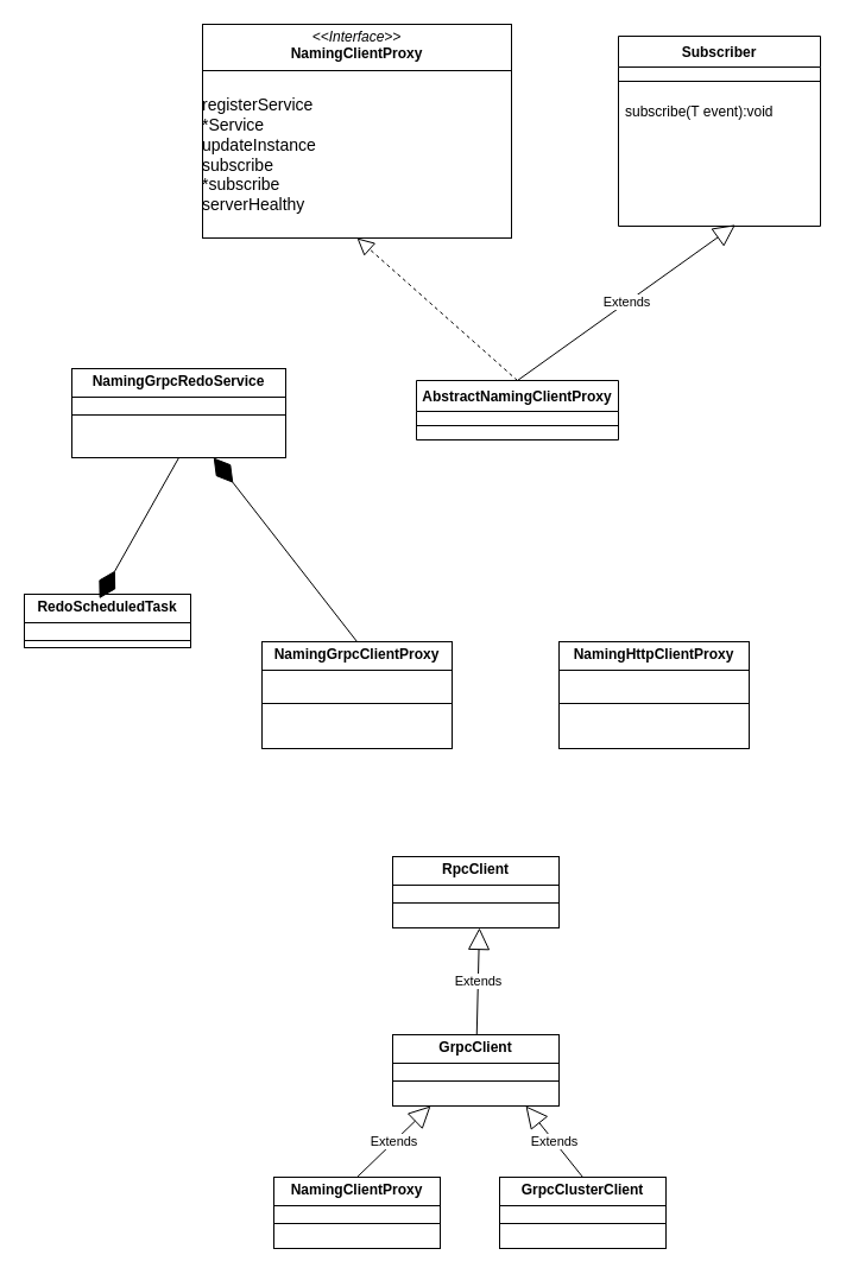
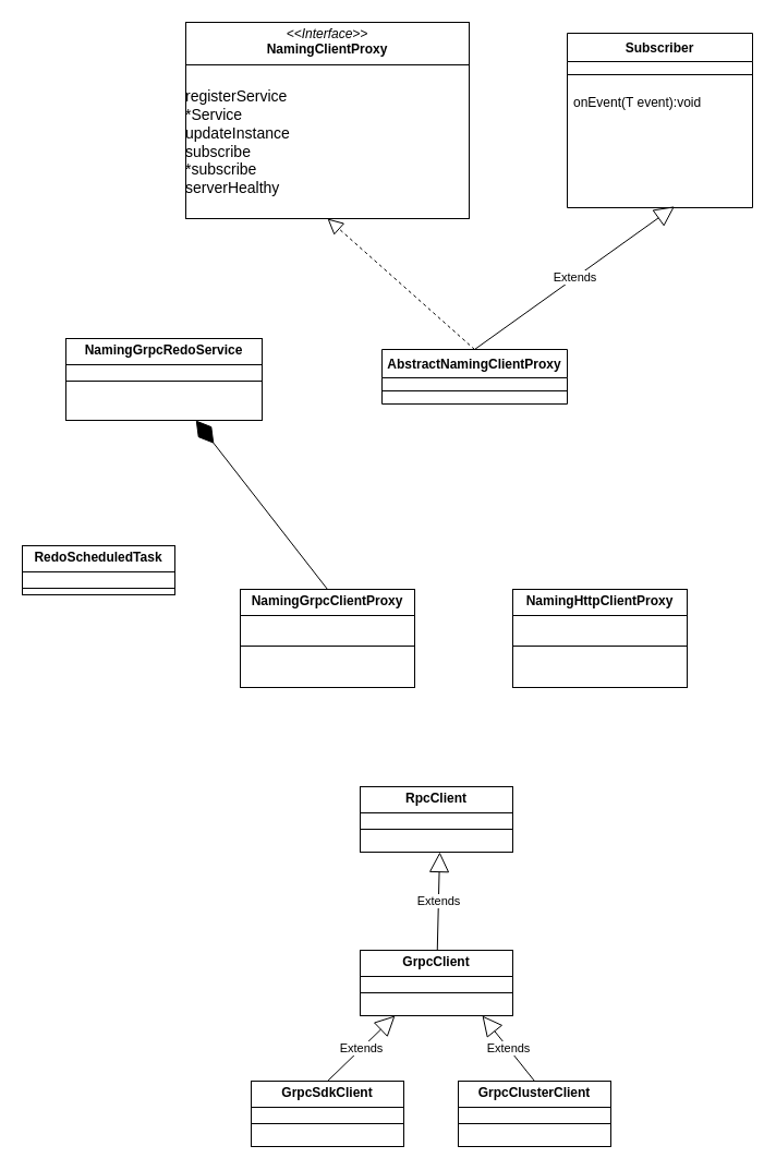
  <mxCell id="0" />
  <mxCell id="1" parent="0" />
  <mxCell id="2" value="&lt;p style=&quot;margin:0px;margin-top:4px;text-align:center;&quot;&gt;&lt;i&gt;&amp;lt;&amp;lt;Interface&amp;gt;&amp;gt;&lt;/i&gt;&lt;br&gt;&lt;b&gt;NamingClientProxy&lt;/b&gt;&lt;/p&gt;&lt;hr size=&quot;1&quot; style=&quot;border-style:solid;&quot;&gt;&lt;p style=&quot;margin:0px;margin-left:4px;&quot;&gt;&lt;br&gt;&lt;/p&gt;&lt;font style=&quot;font-size: 14px;&quot;&gt;registerService&lt;/font&gt;&lt;div&gt;&lt;font style=&quot;font-size: 14px;&quot;&gt;*Service&lt;/font&gt;&lt;/div&gt;&lt;div&gt;&lt;font style=&quot;font-size: 14px;&quot;&gt;updateInstance&lt;/font&gt;&lt;/div&gt;&lt;div&gt;&lt;div&gt;&lt;font style=&quot;font-size: 14px;&quot;&gt;subscribe&lt;/font&gt;&lt;/div&gt;&lt;div&gt;&lt;font style=&quot;font-size: 14px;&quot;&gt;*subscribe&lt;/font&gt;&lt;/div&gt;&lt;div&gt;&lt;font style=&quot;font-size: 14px;&quot;&gt;serverHealthy&lt;/font&gt;&lt;/div&gt;&lt;/div&gt;&lt;div&gt;&lt;font style=&quot;font-size: 14px;&quot;&gt;&lt;br&gt;&lt;/font&gt;&lt;/div&gt;&lt;div&gt;&lt;font style=&quot;font-size: 14px;&quot;&gt;&lt;br&gt;&lt;/font&gt;&lt;/div&gt;&lt;div&gt;&lt;br&gt;&lt;/div&gt;" style="verticalAlign=top;align=left;overflow=fill;html=1;whiteSpace=wrap;" parent="1" vertex="1"><mxGeometry x="170" y="20" width="260" height="180" as="geometry" /></mxCell>
  <mxCell id="3" value="&lt;b&gt;Subscriber&lt;/b&gt;" style="swimlane;fontStyle=1;align=center;verticalAlign=top;childLayout=stackLayout;horizontal=1;startSize=26;horizontalStack=0;resizeParent=1;resizeParentMax=0;resizeLast=0;collapsible=1;marginBottom=0;whiteSpace=wrap;html=1;" parent="1" vertex="1"><mxGeometry x="520" y="30" width="170" height="160" as="geometry" /></mxCell>
  <mxCell id="4" value="" style="line;strokeWidth=1;fillColor=none;align=left;verticalAlign=middle;spacingTop=-1;spacingLeft=3;spacingRight=3;rotatable=0;labelPosition=right;points=[];portConstraint=eastwest;strokeColor=inherit;" parent="3" vertex="1"><mxGeometry y="26" width="170" height="24" as="geometry" /></mxCell>
- <mxCell id="5" value="subscribe(T event):void" style="text;strokeColor=none;fillColor=none;align=left;verticalAlign=top;spacingLeft=4;spacingRight=4;overflow=hidden;rotatable=0;points=[[0,0.5],[1,0.5]];portConstraint=eastwest;whiteSpace=wrap;html=1;" parent="3" vertex="1"><mxGeometry y="50" width="170" height="110" as="geometry" /></mxCell>
+ <mxCell id="5" value="onEvent(T event):void" style="text;strokeColor=none;fillColor=none;align=left;verticalAlign=top;spacingLeft=4;spacingRight=4;overflow=hidden;rotatable=0;points=[[0,0.5],[1,0.5]];portConstraint=eastwest;whiteSpace=wrap;html=1;" parent="3" vertex="1"><mxGeometry y="50" width="170" height="110" as="geometry" /></mxCell>
  <mxCell id="6" value="&lt;b&gt;AbstractNamingClientProxy&lt;/b&gt;" style="swimlane;fontStyle=1;align=center;verticalAlign=top;childLayout=stackLayout;horizontal=1;startSize=26;horizontalStack=0;resizeParent=1;resizeParentMax=0;resizeLast=0;collapsible=1;marginBottom=0;whiteSpace=wrap;html=1;" parent="1" vertex="1"><mxGeometry x="350" y="320" width="170" height="50" as="geometry" /></mxCell>
  <mxCell id="7" value="" style="line;strokeWidth=1;fillColor=none;align=left;verticalAlign=middle;spacingTop=-1;spacingLeft=3;spacingRight=3;rotatable=0;labelPosition=right;points=[];portConstraint=eastwest;strokeColor=inherit;" parent="6" vertex="1"><mxGeometry y="26" width="170" height="24" as="geometry" /></mxCell>
  <mxCell id="8" value="" style="endArrow=block;dashed=1;endFill=0;endSize=12;html=1;rounded=0;entryX=0.5;entryY=1;entryDx=0;entryDy=0;exitX=0.5;exitY=0;exitDx=0;exitDy=0;" parent="1" source="6" target="2" edge="1"><mxGeometry width="160" relative="1" as="geometry"><mxPoint x="150" y="350" as="sourcePoint" /><mxPoint x="310" y="350" as="targetPoint" /></mxGeometry></mxCell>
  <mxCell id="9" value="Extends" style="endArrow=block;endSize=16;endFill=0;html=1;rounded=0;entryX=0.579;entryY=0.989;entryDx=0;entryDy=0;entryPerimeter=0;exitX=0.5;exitY=0;exitDx=0;exitDy=0;" parent="1" source="6" target="5" edge="1"><mxGeometry width="160" relative="1" as="geometry"><mxPoint x="150" y="350" as="sourcePoint" /><mxPoint x="310" y="350" as="targetPoint" /></mxGeometry></mxCell>
  <mxCell id="10" value="&lt;p style=&quot;margin:0px;margin-top:4px;text-align:center;&quot;&gt;&lt;b&gt;NamingGrpcClientProxy&lt;/b&gt;&lt;/p&gt;&lt;hr size=&quot;1&quot; style=&quot;border-style:solid;&quot;&gt;&lt;p style=&quot;margin:0px;margin-left:4px;&quot;&gt;&lt;br&gt;&lt;/p&gt;&lt;hr size=&quot;1&quot; style=&quot;border-style:solid;&quot;&gt;&lt;p style=&quot;margin:0px;margin-left:4px;&quot;&gt;&lt;br&gt;&lt;/p&gt;" style="verticalAlign=top;align=left;overflow=fill;html=1;whiteSpace=wrap;" parent="1" vertex="1"><mxGeometry x="220" y="540" width="160" height="90" as="geometry" /></mxCell>
  <mxCell id="11" value="&lt;p style=&quot;margin:0px;margin-top:4px;text-align:center;&quot;&gt;&lt;b style=&quot;color: rgb(0, 0, 0);&quot;&gt;NamingHttpClientProxy&lt;/b&gt;&lt;/p&gt;&lt;hr size=&quot;1&quot; style=&quot;border-style:solid;&quot;&gt;&lt;p style=&quot;margin:0px;margin-left:4px;&quot;&gt;&lt;br&gt;&lt;/p&gt;&lt;hr size=&quot;1&quot; style=&quot;border-style:solid;&quot;&gt;&lt;p style=&quot;margin:0px;margin-left:4px;&quot;&gt;&lt;br&gt;&lt;/p&gt;" style="verticalAlign=top;align=left;overflow=fill;html=1;whiteSpace=wrap;" parent="1" vertex="1"><mxGeometry x="470" y="540" width="160" height="90" as="geometry" /></mxCell>
  <mxCell id="12" value="&lt;p style=&quot;margin:0px;margin-top:4px;text-align:center;&quot;&gt;&lt;b&gt;RpcClient&lt;/b&gt;&lt;/p&gt;&lt;hr size=&quot;1&quot; style=&quot;border-style:solid;&quot;&gt;&lt;div style=&quot;height:2px;&quot;&gt;&lt;/div&gt;&lt;hr size=&quot;1&quot; style=&quot;border-style:solid;&quot;&gt;&lt;div style=&quot;height:2px;&quot;&gt;&lt;/div&gt;" style="verticalAlign=top;align=left;overflow=fill;html=1;whiteSpace=wrap;" parent="1" vertex="1"><mxGeometry x="330" y="721" width="140" height="60" as="geometry" /></mxCell>
  <mxCell id="13" value="&lt;p style=&quot;margin:0px;margin-top:4px;text-align:center;&quot;&gt;&lt;b&gt;GrpcClient&lt;/b&gt;&lt;/p&gt;&lt;hr size=&quot;1&quot; style=&quot;border-style:solid;&quot;&gt;&lt;div style=&quot;height:2px;&quot;&gt;&lt;/div&gt;&lt;hr size=&quot;1&quot; style=&quot;border-style:solid;&quot;&gt;&lt;div style=&quot;height:2px;&quot;&gt;&lt;/div&gt;" style="verticalAlign=top;align=left;overflow=fill;html=1;whiteSpace=wrap;" parent="1" vertex="1"><mxGeometry x="330" y="871" width="140" height="60" as="geometry" /></mxCell>
  <mxCell id="14" value="Extends" style="endArrow=block;endSize=16;endFill=0;html=1;rounded=0;entryX=0.579;entryY=0.989;entryDx=0;entryDy=0;entryPerimeter=0;" parent="1" source="13" edge="1"><mxGeometry width="160" relative="1" as="geometry"><mxPoint x="220" y="912" as="sourcePoint" /><mxPoint x="403" y="781" as="targetPoint" /></mxGeometry></mxCell>
- <mxCell id="15" value="&lt;p style=&quot;margin:0px;margin-top:4px;text-align:center;&quot;&gt;&lt;b&gt;NamingClientProxy&lt;/b&gt;&lt;/p&gt;&lt;hr size=&quot;1&quot; style=&quot;border-style:solid;&quot;&gt;&lt;div style=&quot;height:2px;&quot;&gt;&lt;/div&gt;&lt;hr size=&quot;1&quot; style=&quot;border-style:solid;&quot;&gt;&lt;div style=&quot;height:2px;&quot;&gt;&lt;/div&gt;" style="verticalAlign=top;align=left;overflow=fill;html=1;whiteSpace=wrap;" parent="1" vertex="1"><mxGeometry x="230" y="991" width="140" height="60" as="geometry" /></mxCell>
+ <mxCell id="15" value="&lt;p style=&quot;margin:0px;margin-top:4px;text-align:center;&quot;&gt;&lt;b&gt;GrpcSdkClient&lt;/b&gt;&lt;/p&gt;&lt;hr size=&quot;1&quot; style=&quot;border-style:solid;&quot;&gt;&lt;div style=&quot;height:2px;&quot;&gt;&lt;/div&gt;&lt;hr size=&quot;1&quot; style=&quot;border-style:solid;&quot;&gt;&lt;div style=&quot;height:2px;&quot;&gt;&lt;/div&gt;" style="verticalAlign=top;align=left;overflow=fill;html=1;whiteSpace=wrap;" parent="1" vertex="1"><mxGeometry x="230" y="991" width="140" height="60" as="geometry" /></mxCell>
  <mxCell id="16" value="&lt;p style=&quot;margin:0px;margin-top:4px;text-align:center;&quot;&gt;&lt;b&gt;GrpcClusterClient&lt;/b&gt;&lt;/p&gt;&lt;hr size=&quot;1&quot; style=&quot;border-style:solid;&quot;&gt;&lt;div style=&quot;height:2px;&quot;&gt;&lt;/div&gt;&lt;hr size=&quot;1&quot; style=&quot;border-style:solid;&quot;&gt;&lt;div style=&quot;height:2px;&quot;&gt;&lt;/div&gt;" style="verticalAlign=top;align=left;overflow=fill;html=1;whiteSpace=wrap;" parent="1" vertex="1"><mxGeometry x="420" y="991" width="140" height="60" as="geometry" /></mxCell>
  <mxCell id="17" value="Extends" style="endArrow=block;endSize=16;endFill=0;html=1;rounded=0;entryX=0.579;entryY=0.989;entryDx=0;entryDy=0;entryPerimeter=0;exitX=0.5;exitY=0;exitDx=0;exitDy=0;" parent="1" source="15" edge="1"><mxGeometry width="160" relative="1" as="geometry"><mxPoint x="360" y="1021" as="sourcePoint" /><mxPoint x="362" y="931" as="targetPoint" /></mxGeometry></mxCell>
  <mxCell id="18" value="Extends" style="endArrow=block;endSize=16;endFill=0;html=1;rounded=0;entryX=0.579;entryY=0.989;entryDx=0;entryDy=0;entryPerimeter=0;exitX=0.5;exitY=0;exitDx=0;exitDy=0;" parent="1" source="16" edge="1"><mxGeometry width="160" relative="1" as="geometry"><mxPoint x="440" y="1021" as="sourcePoint" /><mxPoint x="442" y="931" as="targetPoint" /></mxGeometry></mxCell>
  <mxCell id="19" value="&lt;p style=&quot;margin:0px;margin-top:4px;text-align:center;&quot;&gt;&lt;b&gt;NamingGrpcRedoService&lt;/b&gt;&lt;/p&gt;&lt;hr size=&quot;1&quot; style=&quot;border-style:solid;&quot;&gt;&lt;div style=&quot;height:2px;&quot;&gt;&lt;/div&gt;&lt;hr size=&quot;1&quot; style=&quot;border-style:solid;&quot;&gt;&lt;div style=&quot;height:2px;&quot;&gt;&lt;/div&gt;" style="verticalAlign=top;align=left;overflow=fill;html=1;whiteSpace=wrap;" vertex="1" parent="1"><mxGeometry x="60" y="310" width="180" height="75" as="geometry" /></mxCell>
  <mxCell id="20" value="&lt;p style=&quot;margin:0px;margin-top:4px;text-align:center;&quot;&gt;&lt;b&gt;RedoScheduledTask&lt;/b&gt;&lt;/p&gt;&lt;hr size=&quot;1&quot; style=&quot;border-style:solid;&quot;&gt;&lt;div style=&quot;height:2px;&quot;&gt;&lt;/div&gt;&lt;hr size=&quot;1&quot; style=&quot;border-style:solid;&quot;&gt;&lt;div style=&quot;height:2px;&quot;&gt;&lt;/div&gt;" style="verticalAlign=top;align=left;overflow=fill;html=1;whiteSpace=wrap;" vertex="1" parent="1"><mxGeometry x="20" y="500" width="140" height="45" as="geometry" /></mxCell>
- <mxCell id="21" value="" style="endArrow=diamondThin;endFill=1;endSize=24;html=1;rounded=0;entryX=0.451;entryY=0.08;entryDx=0;entryDy=0;entryPerimeter=0;exitX=0.5;exitY=1;exitDx=0;exitDy=0;" edge="1" parent="1" source="19" target="20"><mxGeometry width="160" relative="1" as="geometry"><mxPoint x="110" y="430" as="sourcePoint" /><mxPoint x="270" y="430" as="targetPoint" /></mxGeometry></mxCell>
  <mxCell id="22" value="" style="endArrow=diamondThin;endFill=1;endSize=24;html=1;rounded=0;exitX=0.5;exitY=0;exitDx=0;exitDy=0;" edge="1" parent="1" source="10" target="19"><mxGeometry width="160" relative="1" as="geometry"><mxPoint x="120" y="405" as="sourcePoint" /><mxPoint x="93" y="515" as="targetPoint" /></mxGeometry></mxCell>
